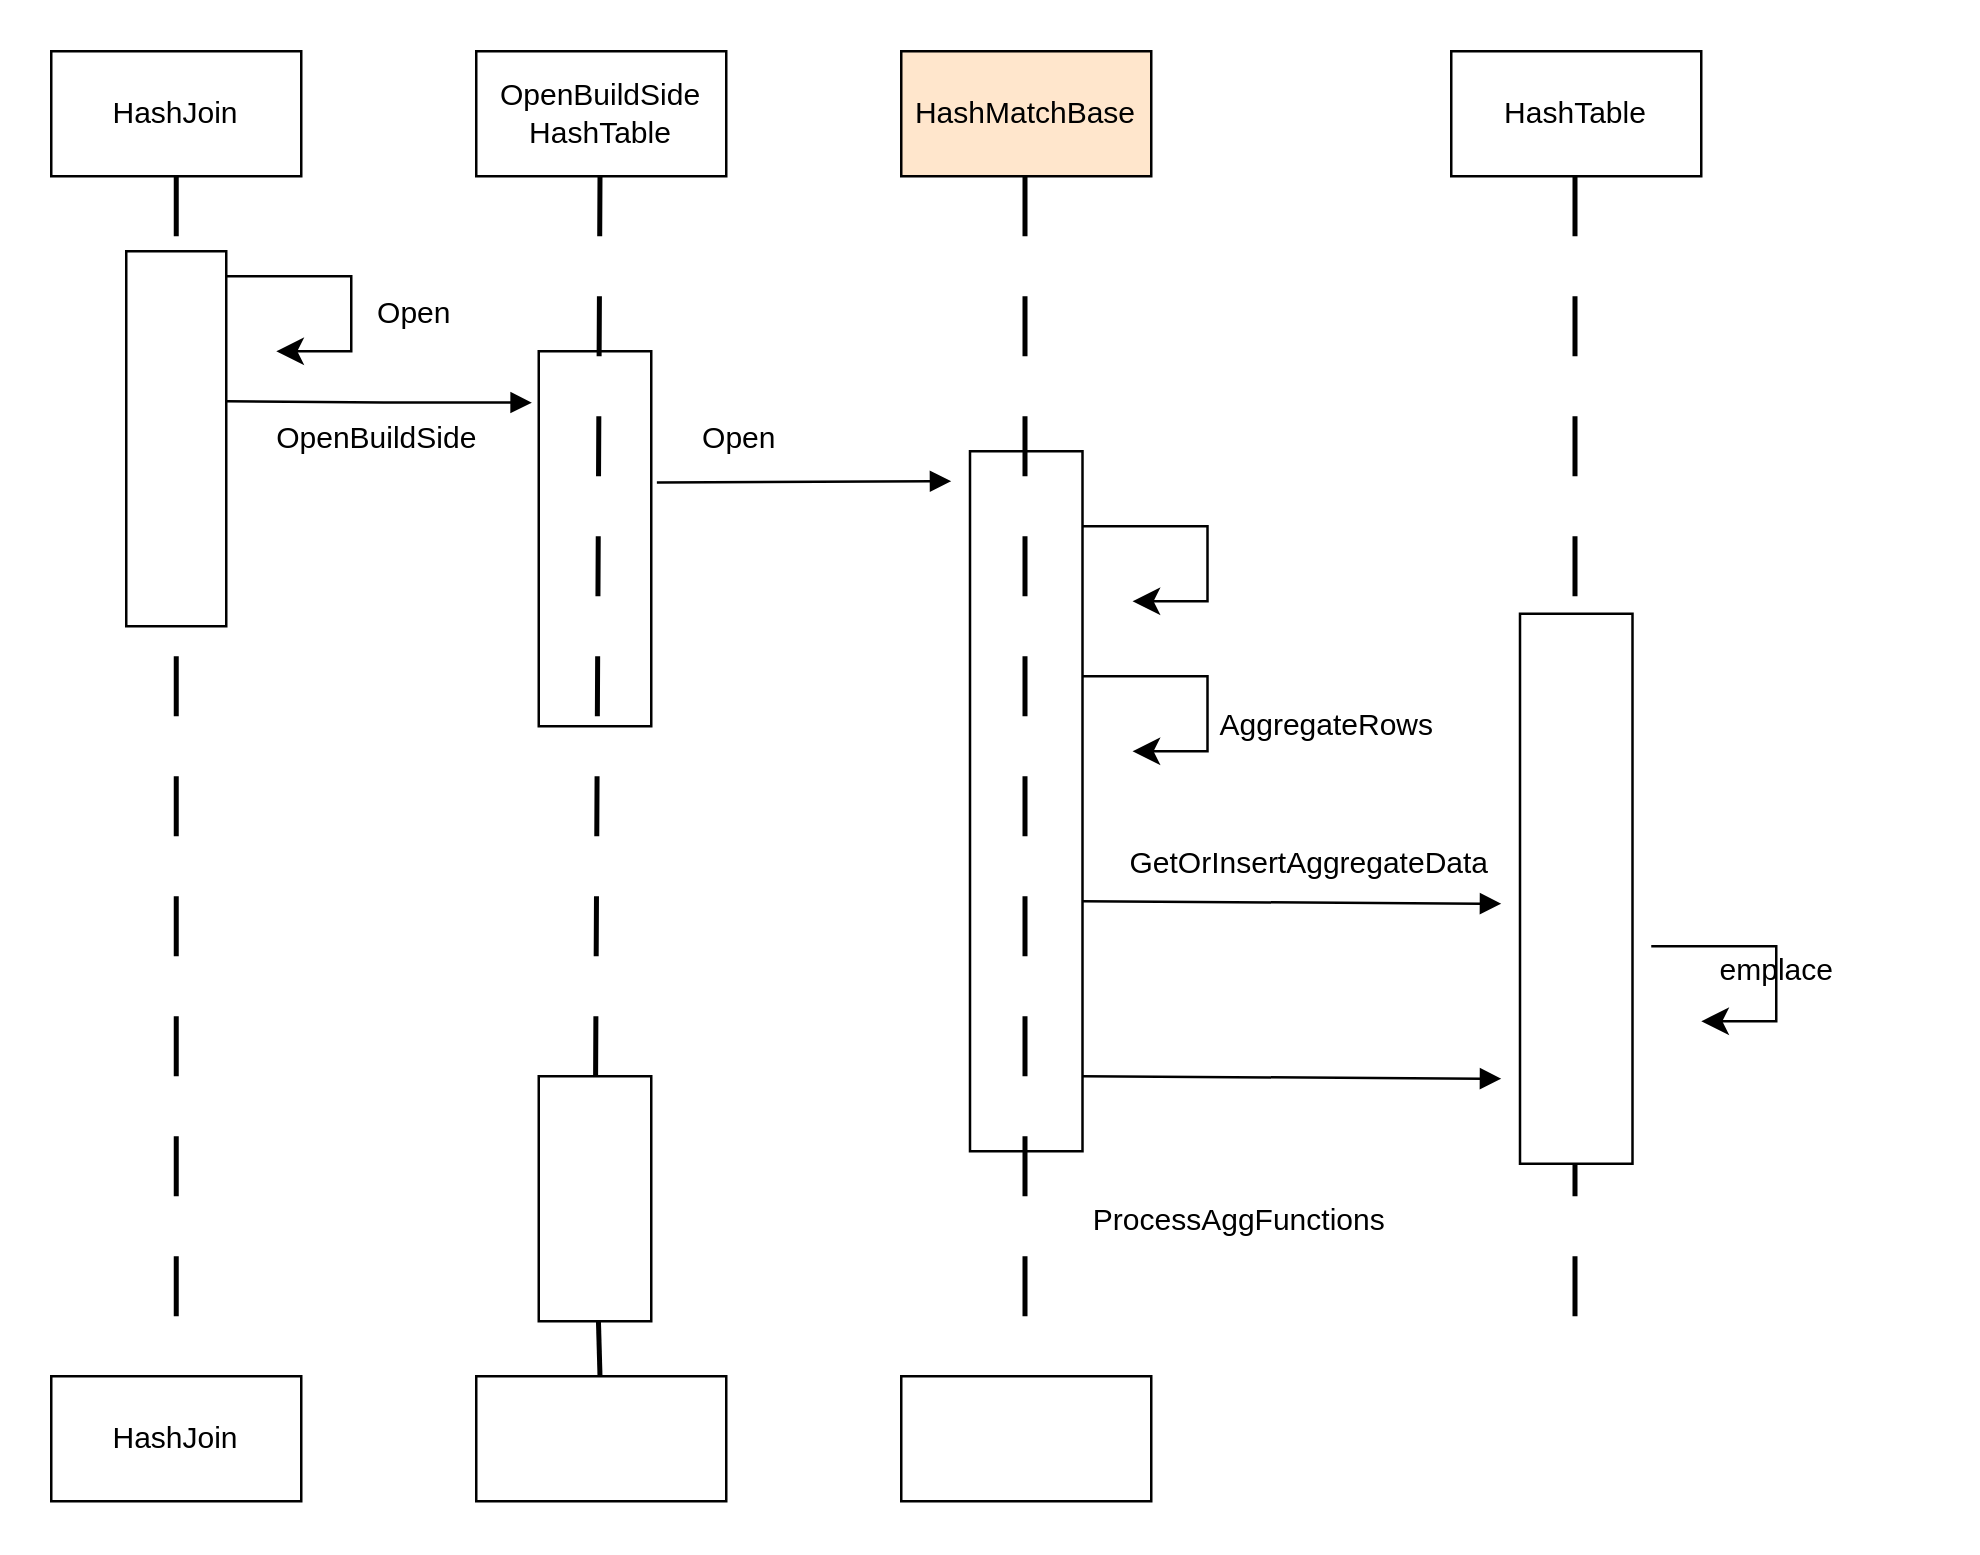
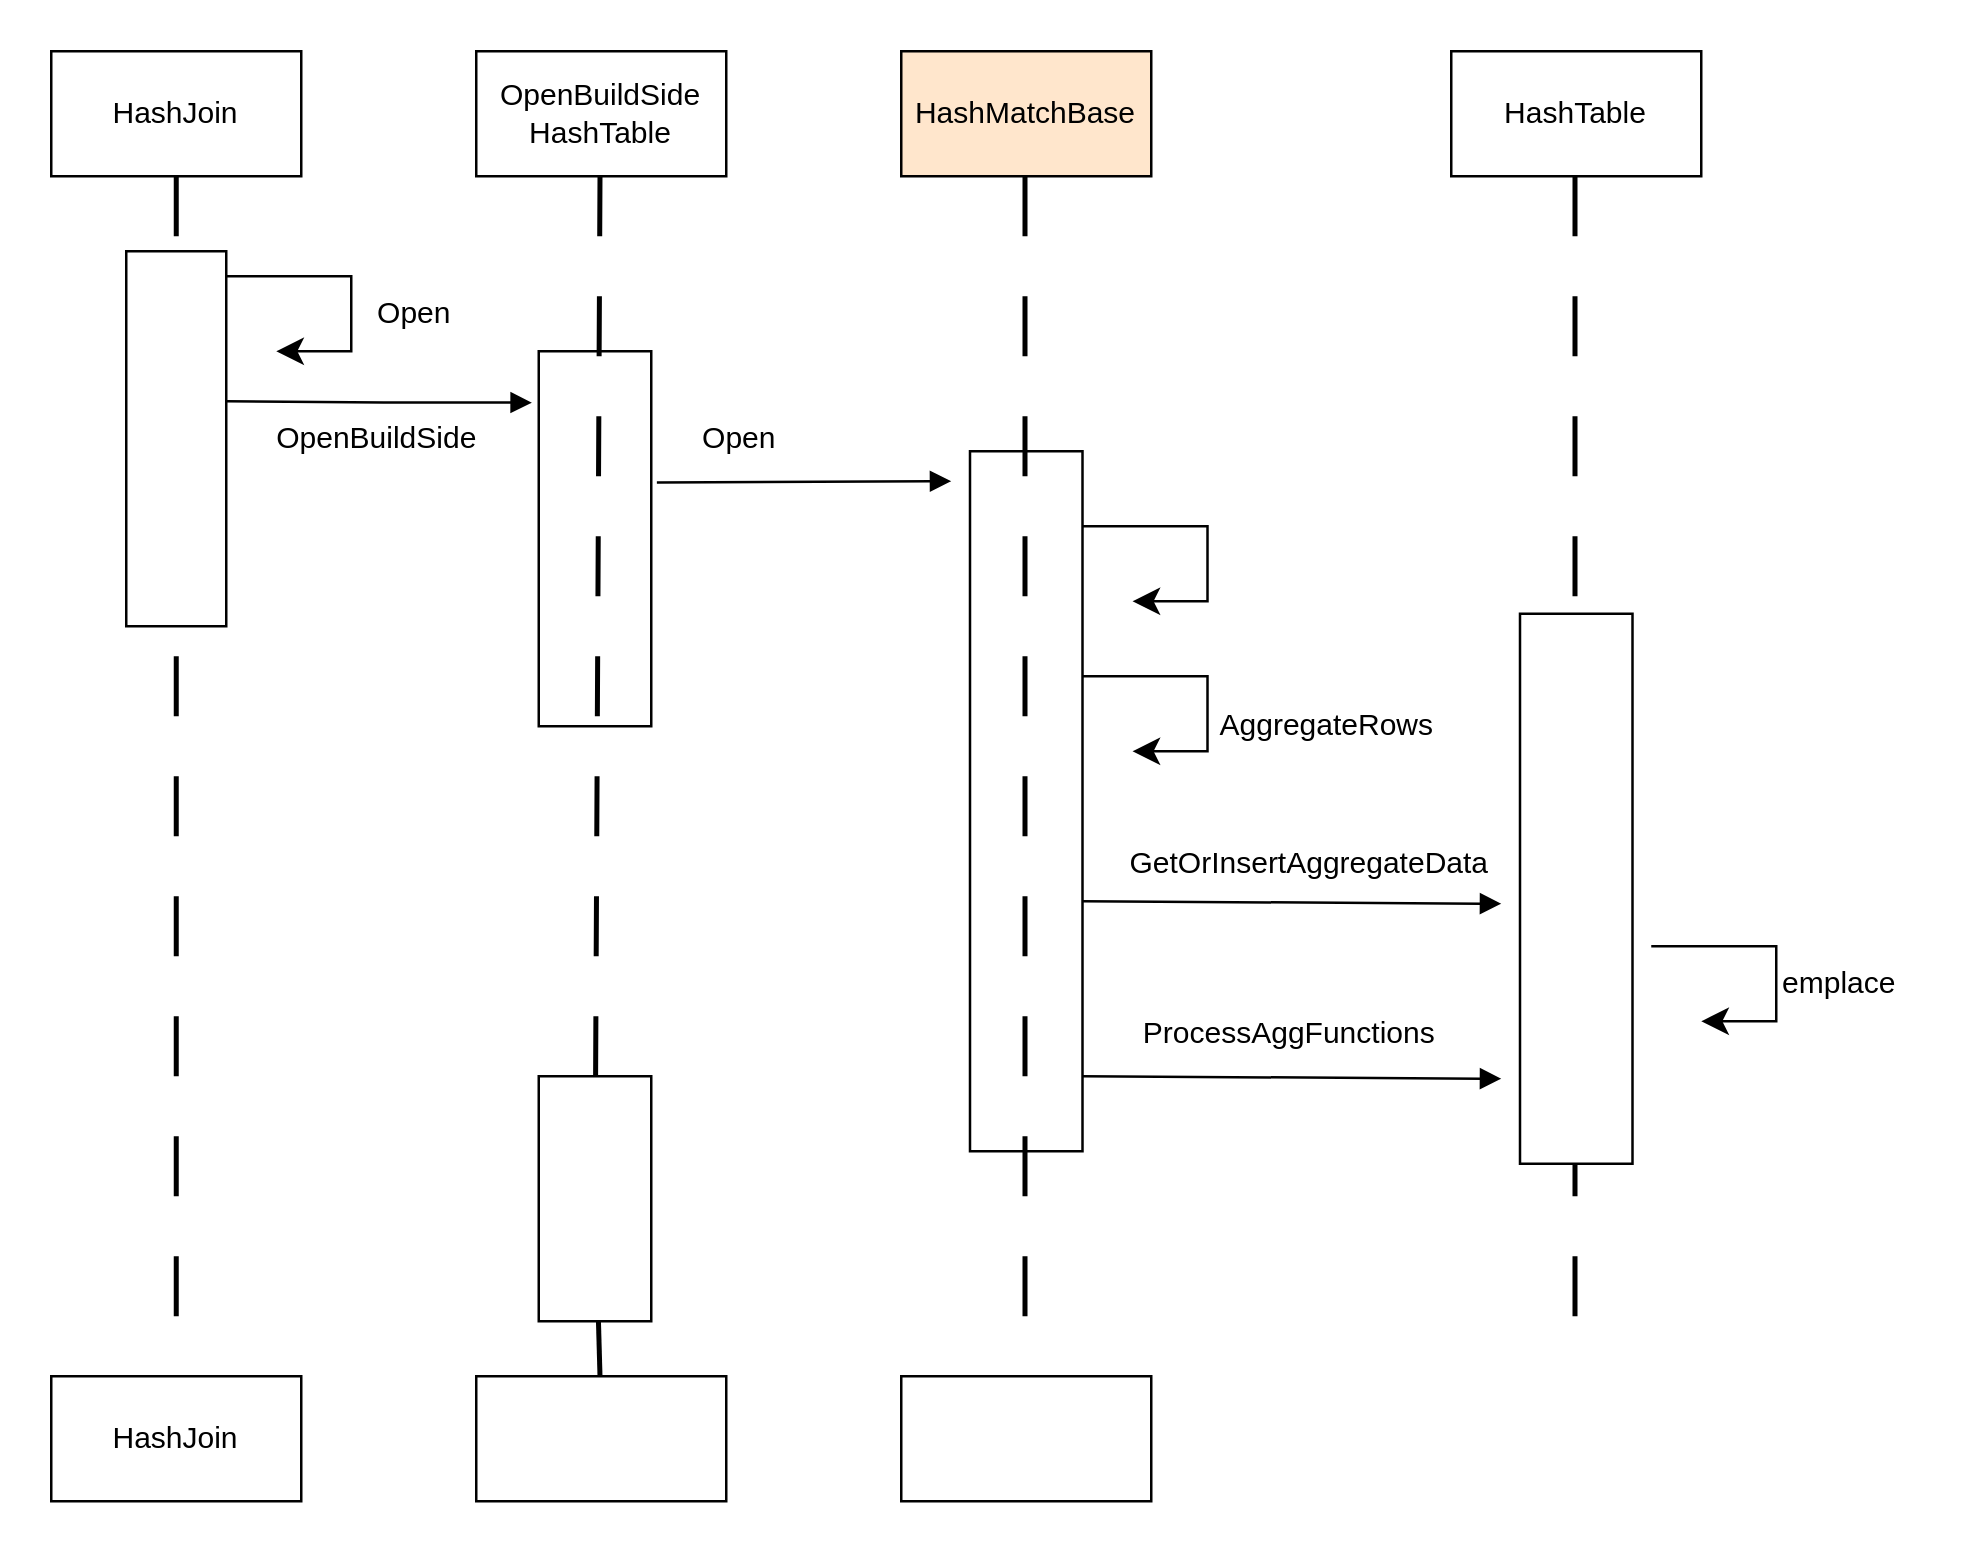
  <mxCell id="0" />
  <mxCell id="1" parent="0" />
  <mxCell id="2" value="HashJoin" style="rounded=0;whiteSpace=wrap;html=1;" vertex="1" parent="1"><mxGeometry x="20" y="20" width="100" height="50" as="geometry" /></mxCell>
  <mxCell id="3" value="HashJoin" style="rounded=0;whiteSpace=wrap;html=1;" vertex="1" parent="1"><mxGeometry x="20" y="550" width="100" height="50" as="geometry" /></mxCell>
  <mxCell id="4" value="OpenBuildSide&lt;br&gt;HashTable" style="rounded=0;whiteSpace=wrap;html=1;" vertex="1" parent="1"><mxGeometry x="190" y="20" width="100" height="50" as="geometry" /></mxCell>
  <mxCell id="5" value="" style="rounded=0;whiteSpace=wrap;html=1;" vertex="1" parent="1"><mxGeometry x="190" y="550" width="100" height="50" as="geometry" /></mxCell>
  <mxCell id="6" value="HashMatchBase" style="rounded=0;whiteSpace=wrap;html=1;fillColor=#ffe6cc;" vertex="1" parent="1"><mxGeometry x="360" y="20" width="100" height="50" as="geometry" /></mxCell>
  <mxCell id="7" value="" style="rounded=0;whiteSpace=wrap;html=1;" vertex="1" parent="1"><mxGeometry x="360" y="550" width="100" height="50" as="geometry" /></mxCell>
  <mxCell id="8" style="rounded=0;orthogonalLoop=1;jettySize=auto;html=1;entryX=0.5;entryY=0;entryDx=0;entryDy=0;dashed=1;dashPattern=12 12;endArrow=none;endFill=0;strokeWidth=2;" edge="1" parent="1" source="2" target="3"><mxGeometry relative="1" as="geometry" /></mxCell>
  <mxCell id="9" value="" style="rounded=0;whiteSpace=wrap;html=1;direction=south;" vertex="1" parent="1"><mxGeometry x="50" y="100" width="40" height="150" as="geometry" /></mxCell>
  <mxCell id="10" style="rounded=0;orthogonalLoop=1;jettySize=auto;html=1;entryX=0.5;entryY=0;entryDx=0;entryDy=0;dashed=1;dashPattern=12 12;endArrow=none;endFill=0;strokeWidth=2;" edge="1" parent="1" source="33"><mxGeometry relative="1" as="geometry"><mxPoint x="239.5" y="70" as="sourcePoint" /><mxPoint x="239.5" y="550" as="targetPoint" /></mxGeometry></mxCell>
  <mxCell id="11" value="" style="rounded=0;whiteSpace=wrap;html=1;direction=south;" vertex="1" parent="1"><mxGeometry x="215" y="140" width="45" height="150" as="geometry" /></mxCell>
  <mxCell id="12" value="" style="edgeStyle=segmentEdgeStyle;endArrow=classic;html=1;curved=0;rounded=0;endSize=8;startSize=8;" edge="1" parent="1"><mxGeometry width="50" height="50" relative="1" as="geometry"><mxPoint x="90" y="110" as="sourcePoint" /><mxPoint x="110" y="140" as="targetPoint" /><Array as="points"><mxPoint x="140" y="110" /><mxPoint x="140" y="140" /></Array></mxGeometry></mxCell>
  <mxCell id="13" value="Open" style="text;html=1;align=center;verticalAlign=middle;resizable=0;points=[];autosize=1;strokeColor=none;fillColor=none;" vertex="1" parent="1"><mxGeometry x="140" y="110" width="50" height="30" as="geometry" /></mxCell>
  <mxCell id="14" value="OpenBuildSide" style="text;html=1;align=center;verticalAlign=middle;resizable=0;points=[];autosize=1;strokeColor=none;fillColor=none;" vertex="1" parent="1"><mxGeometry x="100" y="160" width="100" height="30" as="geometry" /></mxCell>
  <mxCell id="15" value="Open" style="text;html=1;align=center;verticalAlign=middle;resizable=0;points=[];autosize=1;strokeColor=none;fillColor=none;" vertex="1" parent="1"><mxGeometry x="270" y="160" width="50" height="30" as="geometry" /></mxCell>
  <mxCell id="16" value="" style="endArrow=block;startArrow=none;endFill=1;startFill=0;html=1;rounded=0;edgeStyle=orthogonalEdgeStyle;entryX=0.137;entryY=1.061;entryDx=0;entryDy=0;entryPerimeter=0;" edge="1" parent="1" target="11"><mxGeometry width="160" relative="1" as="geometry"><mxPoint x="90" y="160" as="sourcePoint" /><mxPoint x="180" y="160" as="targetPoint" /></mxGeometry></mxCell>
  <mxCell id="17" value="" style="rounded=0;whiteSpace=wrap;html=1;direction=south;" vertex="1" parent="1"><mxGeometry x="387.5" y="180" width="45" height="280" as="geometry" /></mxCell>
  <mxCell id="18" style="rounded=0;orthogonalLoop=1;jettySize=auto;html=1;entryX=0.5;entryY=0;entryDx=0;entryDy=0;dashed=1;dashPattern=12 12;endArrow=none;endFill=0;strokeWidth=2;" edge="1" parent="1"><mxGeometry relative="1" as="geometry"><mxPoint x="409.5" y="70" as="sourcePoint" /><mxPoint x="409.5" y="550" as="targetPoint" /></mxGeometry></mxCell>
  <mxCell id="19" value="" style="endArrow=block;startArrow=none;endFill=1;startFill=0;html=1;rounded=0;" edge="1" parent="1"><mxGeometry width="160" relative="1" as="geometry"><mxPoint x="262.25" y="192.45" as="sourcePoint" /><mxPoint x="380" y="192" as="targetPoint" /></mxGeometry></mxCell>
  <mxCell id="20" value="" style="edgeStyle=segmentEdgeStyle;endArrow=classic;html=1;curved=0;rounded=0;endSize=8;startSize=8;" edge="1" parent="1"><mxGeometry width="50" height="50" relative="1" as="geometry"><mxPoint x="432.5" y="210" as="sourcePoint" /><mxPoint x="452.5" y="240" as="targetPoint" /><Array as="points"><mxPoint x="482.5" y="210" /><mxPoint x="482.5" y="240" /></Array></mxGeometry></mxCell>
  <mxCell id="21" value="" style="edgeStyle=segmentEdgeStyle;endArrow=classic;html=1;curved=0;rounded=0;endSize=8;startSize=8;" edge="1" parent="1"><mxGeometry width="50" height="50" relative="1" as="geometry"><mxPoint x="432.5" y="270" as="sourcePoint" /><mxPoint x="452.5" y="300" as="targetPoint" /><Array as="points"><mxPoint x="482.5" y="270" /><mxPoint x="482.5" y="300" /></Array></mxGeometry></mxCell>
  <mxCell id="22" value="AggregateRows" style="text;html=1;align=center;verticalAlign=middle;resizable=0;points=[];autosize=1;strokeColor=none;fillColor=none;" vertex="1" parent="1"><mxGeometry x="475" y="275" width="110" height="30" as="geometry" /></mxCell>
  <mxCell id="23" value="GetOrInsertAggregateData" style="text;html=1;align=center;verticalAlign=middle;resizable=0;points=[];autosize=1;strokeColor=none;fillColor=none;" vertex="1" parent="1"><mxGeometry x="437.5" y="330" width="170" height="30" as="geometry" /></mxCell>
  <mxCell id="24" value="HashTable" style="rounded=0;whiteSpace=wrap;html=1;" vertex="1" parent="1"><mxGeometry x="580" y="20" width="100" height="50" as="geometry" /></mxCell>
  <mxCell id="25" style="rounded=0;orthogonalLoop=1;jettySize=auto;html=1;entryX=0.5;entryY=0;entryDx=0;entryDy=0;dashed=1;dashPattern=12 12;endArrow=none;endFill=0;strokeWidth=2;" edge="1" parent="1"><mxGeometry relative="1" as="geometry"><mxPoint x="629.5" y="70" as="sourcePoint" /><mxPoint x="629.5" y="550" as="targetPoint" /></mxGeometry></mxCell>
  <mxCell id="26" value="" style="rounded=0;whiteSpace=wrap;html=1;direction=south;" vertex="1" parent="1"><mxGeometry x="607.5" y="245" width="45" height="220" as="geometry" /></mxCell>
  <mxCell id="27" value="" style="endArrow=block;startArrow=none;endFill=1;startFill=0;html=1;rounded=0;" edge="1" parent="1"><mxGeometry width="160" relative="1" as="geometry"><mxPoint x="432.5" y="360" as="sourcePoint" /><mxPoint x="600" y="361" as="targetPoint" /></mxGeometry></mxCell>
  <mxCell id="28" value="" style="edgeStyle=segmentEdgeStyle;endArrow=classic;html=1;curved=0;rounded=0;endSize=8;startSize=8;" edge="1" parent="1"><mxGeometry width="50" height="50" relative="1" as="geometry"><mxPoint x="660" y="378" as="sourcePoint" /><mxPoint x="680" y="408" as="targetPoint" /><Array as="points"><mxPoint x="710" y="378" /><mxPoint x="710" y="408" /></Array></mxGeometry></mxCell>
- <mxCell id="29" value="emplace" style="text;html=1;align=center;verticalAlign=middle;resizable=0;points=[];autosize=1;strokeColor=none;fillColor=none;" vertex="1" parent="1"><mxGeometry x="675" y="373" width="70" height="30" as="geometry" /></mxCell>
+ <mxCell id="29" value="emplace" style="text;html=1;align=center;verticalAlign=middle;resizable=0;points=[];autosize=1;strokeColor=none;fillColor=none;" vertex="1" parent="1"><mxGeometry x="700" y="378" width="70" height="30" as="geometry" /></mxCell>
  <mxCell id="30" value="" style="endArrow=block;startArrow=none;endFill=1;startFill=0;html=1;rounded=0;" edge="1" parent="1"><mxGeometry width="160" relative="1" as="geometry"><mxPoint x="432.5" y="430" as="sourcePoint" /><mxPoint x="600" y="431" as="targetPoint" /></mxGeometry></mxCell>
- <mxCell id="31" value="ProcessAggFunctions" style="text;html=1;align=center;verticalAlign=middle;resizable=0;points=[];autosize=1;strokeColor=none;fillColor=none;" vertex="1" parent="1"><mxGeometry x="425" y="473" width="140" height="30" as="geometry" /></mxCell>
+ <mxCell id="31" value="ProcessAggFunctions" style="text;html=1;align=center;verticalAlign=middle;resizable=0;points=[];autosize=1;strokeColor=none;fillColor=none;" vertex="1" parent="1"><mxGeometry x="445" y="398" width="140" height="30" as="geometry" /></mxCell>
  <mxCell id="32" value="" style="rounded=0;orthogonalLoop=1;jettySize=auto;html=1;dashed=1;dashPattern=12 12;endArrow=none;endFill=0;strokeWidth=2;" edge="1" parent="1" target="33"><mxGeometry relative="1" as="geometry"><mxPoint x="239.5" y="70" as="sourcePoint" /><mxPoint x="239.5" y="550" as="targetPoint" /></mxGeometry></mxCell>
  <mxCell id="33" value="" style="rounded=0;whiteSpace=wrap;html=1;direction=south;" vertex="1" parent="1"><mxGeometry x="215" y="430" width="45" height="98" as="geometry" /></mxCell>
